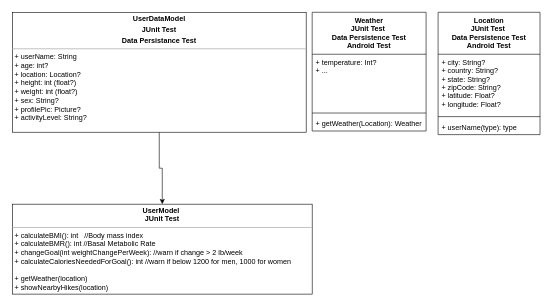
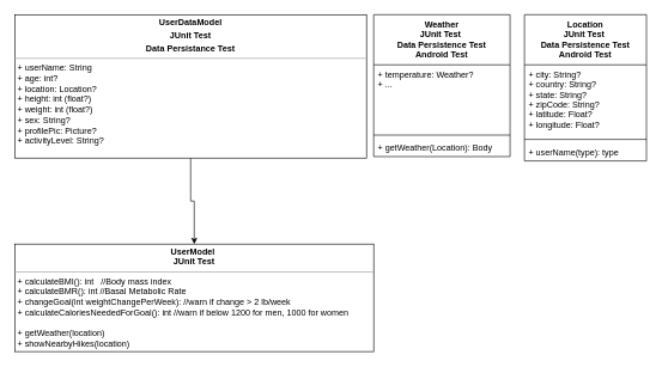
  <mxCell id="0" />
  <mxCell id="1" parent="0" />
  <mxCell id="2" style="edgeStyle=orthogonalEdgeStyle;rounded=0;orthogonalLoop=1;jettySize=auto;html=1;exitX=0.5;exitY=1;exitDx=0;exitDy=0;entryX=0.5;entryY=0;entryDx=0;entryDy=0;" parent="1" source="3" target="4" edge="1"><mxGeometry relative="1" as="geometry" /></mxCell>
  <mxCell id="3" value="&lt;p style=&quot;margin: 0px ; margin-top: 4px ; text-align: center&quot;&gt;&lt;b&gt;UserDataModel&lt;/b&gt;&lt;/p&gt;&lt;p style=&quot;margin: 0px ; margin-top: 4px ; text-align: center&quot;&gt;&lt;b&gt;JUnit Test&lt;/b&gt;&lt;/p&gt;&lt;p style=&quot;margin: 0px ; margin-top: 4px ; text-align: center&quot;&gt;&lt;b&gt;Data Persistance Test&lt;/b&gt;&lt;/p&gt;&lt;hr size=&quot;1&quot;&gt;&lt;p style=&quot;margin: 0px ; margin-left: 4px&quot;&gt;+ userName: String&lt;/p&gt;&lt;p style=&quot;margin: 0px ; margin-left: 4px&quot;&gt;+ age: int?&lt;/p&gt;&lt;p style=&quot;margin: 0px ; margin-left: 4px&quot;&gt;+ location: Location?&lt;/p&gt;&lt;p style=&quot;margin: 0px ; margin-left: 4px&quot;&gt;+ height: int (float?)&lt;/p&gt;&lt;p style=&quot;margin: 0px ; margin-left: 4px&quot;&gt;+ weight: int (float?)&lt;/p&gt;&lt;p style=&quot;margin: 0px ; margin-left: 4px&quot;&gt;+ sex: String?&lt;/p&gt;&lt;p style=&quot;margin: 0px ; margin-left: 4px&quot;&gt;+ profilePic: Picture?&lt;/p&gt;&lt;p style=&quot;margin: 0px ; margin-left: 4px&quot;&gt;+ activityLevel: String?&lt;/p&gt;&lt;p style=&quot;margin: 0px ; margin-left: 4px&quot;&gt;&lt;br&gt;&lt;/p&gt;&lt;p style=&quot;margin: 0px ; margin-left: 4px&quot;&gt;&lt;br&gt;&lt;/p&gt;" style="verticalAlign=top;align=left;overflow=fill;fontSize=12;fontFamily=Helvetica;html=1;" parent="1" vertex="1"><mxGeometry x="20" y="20" width="490" height="200" as="geometry" /></mxCell>
  <mxCell id="4" value="&lt;p style=&quot;margin: 0px ; margin-top: 4px ; text-align: center&quot;&gt;&lt;b&gt;UserModel&amp;nbsp;&lt;/b&gt;&lt;/p&gt;&lt;b&gt;&lt;div style=&quot;text-align: center&quot;&gt;&lt;b&gt;JUnit Test&lt;/b&gt;&lt;/div&gt;&lt;/b&gt;&lt;hr size=&quot;1&quot;&gt;&lt;p style=&quot;margin: 0px ; margin-left: 4px&quot;&gt;+ calculateBMI(): int&amp;nbsp; &amp;nbsp;//Body mass index&lt;/p&gt;&lt;p style=&quot;margin: 0px ; margin-left: 4px&quot;&gt;+ calculateBMR(): int //Basal Metabolic Rate&lt;/p&gt;&lt;p style=&quot;margin: 0px ; margin-left: 4px&quot;&gt;+ changeGoal(int weightChangePerWeek): //warn if change &amp;gt; 2 lb/week&lt;/p&gt;&lt;p style=&quot;margin: 0px ; margin-left: 4px&quot;&gt;+ calculateCaloriesNeededForGoal(): int //warn if below 1200 for men, 1000 for women&lt;/p&gt;&lt;p style=&quot;margin: 0px ; margin-left: 4px&quot;&gt;&lt;br&gt;&lt;/p&gt;&lt;p style=&quot;margin: 0px ; margin-left: 4px&quot;&gt;+ getWeather(location)&lt;/p&gt;&lt;p style=&quot;margin: 0px ; margin-left: 4px&quot;&gt;+ showNearbyHikes(location)&lt;/p&gt;&lt;p style=&quot;margin: 0px ; margin-left: 4px&quot;&gt;&lt;br&gt;&lt;/p&gt;" style="verticalAlign=top;align=left;overflow=fill;fontSize=12;fontFamily=Helvetica;html=1;" parent="1" vertex="1"><mxGeometry x="20" y="340" width="500" height="150" as="geometry" /></mxCell>
  <mxCell id="5" value="Location&#10;JUnit Test &#10;Data Persistence Test&#10;Android Test" style="swimlane;fontStyle=1;align=center;verticalAlign=top;childLayout=stackLayout;horizontal=1;startSize=70;horizontalStack=0;resizeParent=1;resizeParentMax=0;resizeLast=0;collapsible=1;marginBottom=0;" parent="1" vertex="1"><mxGeometry x="730" y="20" width="170" height="204" as="geometry" /></mxCell>
  <mxCell id="6" value="+ city: String?&#10;+ country: String?&#10;+ state: String?&#10;+ zipCode: String?&#10;+ latitude: Float?&#10;+ longitude: Float?" style="text;strokeColor=none;fillColor=none;align=left;verticalAlign=top;spacingLeft=4;spacingRight=4;overflow=hidden;rotatable=0;points=[[0,0.5],[1,0.5]];portConstraint=eastwest;" parent="5" vertex="1"><mxGeometry y="70" width="170" height="100" as="geometry" /></mxCell>
  <mxCell id="7" value="" style="line;strokeWidth=1;fillColor=none;align=left;verticalAlign=middle;spacingTop=-1;spacingLeft=3;spacingRight=3;rotatable=0;labelPosition=right;points=[];portConstraint=eastwest;" parent="5" vertex="1"><mxGeometry y="170" width="170" height="8" as="geometry" /></mxCell>
  <mxCell id="8" value="+ userName(type): type" style="text;strokeColor=none;fillColor=none;align=left;verticalAlign=top;spacingLeft=4;spacingRight=4;overflow=hidden;rotatable=0;points=[[0,0.5],[1,0.5]];portConstraint=eastwest;" parent="5" vertex="1"><mxGeometry y="178" width="170" height="26" as="geometry" /></mxCell>
  <mxCell id="9" value="Weather&#10;JUnit Test &#10;Data Persistence Test&#10;Android Test" style="swimlane;fontStyle=1;align=center;verticalAlign=top;childLayout=stackLayout;horizontal=1;startSize=70;horizontalStack=0;resizeParent=1;resizeParentMax=0;resizeLast=0;collapsible=1;marginBottom=0;" parent="1" vertex="1"><mxGeometry x="520" y="20" width="190" height="198" as="geometry" /></mxCell>
- <mxCell id="10" value="+ temperature: Int?&#10;+ ..." style="text;strokeColor=none;fillColor=none;align=left;verticalAlign=top;spacingLeft=4;spacingRight=4;overflow=hidden;rotatable=0;points=[[0,0.5],[1,0.5]];portConstraint=eastwest;" parent="9" vertex="1"><mxGeometry y="70" width="190" height="94" as="geometry" /></mxCell>
+ <mxCell id="10" value="+ temperature: Weather?&#10;+ ..." style="text;strokeColor=none;fillColor=none;align=left;verticalAlign=top;spacingLeft=4;spacingRight=4;overflow=hidden;rotatable=0;points=[[0,0.5],[1,0.5]];portConstraint=eastwest;" parent="9" vertex="1"><mxGeometry y="70" width="190" height="94" as="geometry" /></mxCell>
  <mxCell id="11" value="" style="line;strokeWidth=1;fillColor=none;align=left;verticalAlign=middle;spacingTop=-1;spacingLeft=3;spacingRight=3;rotatable=0;labelPosition=right;points=[];portConstraint=eastwest;" parent="9" vertex="1"><mxGeometry y="164" width="190" height="8" as="geometry" /></mxCell>
- <mxCell id="12" value="+ getWeather(Location): Weather" style="text;strokeColor=none;fillColor=none;align=left;verticalAlign=top;spacingLeft=4;spacingRight=4;overflow=hidden;rotatable=0;points=[[0,0.5],[1,0.5]];portConstraint=eastwest;" parent="9" vertex="1"><mxGeometry y="172" width="190" height="26" as="geometry" /></mxCell>
+ <mxCell id="12" value="+ getWeather(Location): Body" style="text;strokeColor=none;fillColor=none;align=left;verticalAlign=top;spacingLeft=4;spacingRight=4;overflow=hidden;rotatable=0;points=[[0,0.5],[1,0.5]];portConstraint=eastwest;" parent="9" vertex="1"><mxGeometry y="172" width="190" height="26" as="geometry" /></mxCell>
